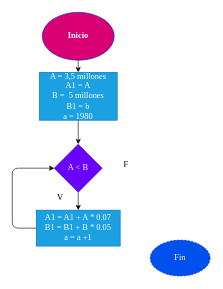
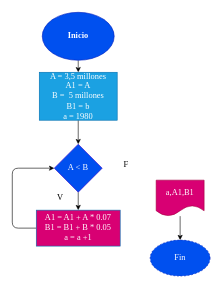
  <mxCell id="0" />
  <mxCell id="1" parent="0" />
  <mxCell id="2" value="" style="edgeStyle=none;html=1;" edge="1" parent="1" source="3" target="5"><mxGeometry relative="1" as="geometry" /></mxCell>
- <mxCell id="3" value="Inicio" style="ellipse;whiteSpace=wrap;html=1;fontFamily=Comic Sans MS;fontSize=14;fontStyle=1;fillColor=#d80073;fontColor=#ffffff;strokeColor=#001DBC;" parent="1" vertex="1"><mxGeometry x="70" y="20" width="120" height="80" as="geometry" /></mxCell>
+ <mxCell id="3" value="Inicio" style="ellipse;whiteSpace=wrap;html=1;fontFamily=Comic Sans MS;fontSize=14;fontStyle=1;fillColor=#0050ef;fontColor=#ffffff;strokeColor=#001DBC;" parent="1" vertex="1"><mxGeometry x="70" y="20" width="120" height="80" as="geometry" /></mxCell>
  <mxCell id="4" value="" style="edgeStyle=none;html=1;fontFamily=Comic Sans MS;fontSize=14;" parent="1" source="5" target="7" edge="1"><mxGeometry relative="1" as="geometry" /></mxCell>
  <mxCell id="5" value="A = 3,5 millones&lt;br&gt;A1 = A&lt;br&gt;B =&amp;nbsp; 5 millones&lt;br&gt;B1 = b&lt;br&gt;a = 1980" style="rounded=0;whiteSpace=wrap;html=1;fontFamily=Comic Sans MS;fontSize=14;fillColor=#1ba1e2;fontColor=#ffffff;strokeColor=#006EAF;" parent="1" vertex="1"><mxGeometry x="65" y="120" width="130" height="80" as="geometry" /></mxCell>
  <mxCell id="6" value="" style="edgeStyle=none;html=1;fontFamily=Comic Sans MS;fontSize=14;" parent="1" source="7" target="9" edge="1"><mxGeometry relative="1" as="geometry" /></mxCell>
- <mxCell id="7" value="A &amp;lt; B" style="rhombus;whiteSpace=wrap;html=1;fontFamily=Comic Sans MS;fontSize=14;fillColor=#6a00ff;fontColor=#ffffff;strokeColor=#3700CC;" parent="1" vertex="1"><mxGeometry x="90" y="240" width="80" height="80" as="geometry" /></mxCell>
+ <mxCell id="7" value="A &amp;lt; B" style="rhombus;whiteSpace=wrap;html=1;fontFamily=Comic Sans MS;fontSize=14;fillColor=#0050ef;fontColor=#ffffff;strokeColor=#3700CC;" parent="1" vertex="1"><mxGeometry x="90" y="240" width="80" height="80" as="geometry" /></mxCell>
  <mxCell id="8" style="edgeStyle=none;html=1;entryX=0;entryY=0.5;entryDx=0;entryDy=0;fontFamily=Comic Sans MS;fontSize=14;" parent="1" source="9" target="7" edge="1"><mxGeometry relative="1" as="geometry"><Array as="points"><mxPoint x="20" y="380" /><mxPoint x="20" y="280" /></Array></mxGeometry></mxCell>
- <mxCell id="9" value="A1 = A1 + A * 0.07&lt;br&gt;B1 = B1 + B * 0.05&lt;br&gt;a = a +1" style="rounded=0;whiteSpace=wrap;html=1;fontFamily=Comic Sans MS;fontSize=14;fillColor=#1ba1e2;fontColor=#ffffff;strokeColor=#006EAF;" parent="1" vertex="1"><mxGeometry x="60" y="350" width="140" height="60" as="geometry" /></mxCell>
+ <mxCell id="9" value="A1 = A1 + A * 0.07&lt;br&gt;B1 = B1 + B * 0.05&lt;br&gt;a = a +1" style="rounded=0;whiteSpace=wrap;html=1;fontFamily=Comic Sans MS;fontSize=14;fillColor=#d80073;fontColor=#ffffff;strokeColor=#006EAF;" parent="1" vertex="1"><mxGeometry x="60" y="350" width="140" height="60" as="geometry" /></mxCell>
+ <mxCell id="10" value="" style="edgeStyle=none;html=1;fontFamily=Comic Sans MS;fontSize=14;" parent="1" source="11" target="12" edge="1"><mxGeometry relative="1" as="geometry" /></mxCell>
+ <mxCell id="11" value="a,A1,B1" style="shape=document;whiteSpace=wrap;html=1;boundedLbl=1;fontFamily=Comic Sans MS;fontSize=14;fillColor=#d80073;fontColor=#ffffff;strokeColor=#A50040;" parent="1" vertex="1"><mxGeometry x="260" y="300" width="80" height="60" as="geometry" /></mxCell>
  <mxCell id="12" value="Fin" style="ellipse;whiteSpace=wrap;html=1;fontFamily=Comic Sans MS;fontSize=14;fillColor=#0050ef;fontColor=#ffffff;strokeColor=#001DBC;dashed=1;" parent="1" vertex="1"><mxGeometry x="250" y="400" width="100" height="60" as="geometry" /></mxCell>
  <mxCell id="13" value="F" style="text;html=1;strokeColor=none;fillColor=none;align=center;verticalAlign=middle;whiteSpace=wrap;rounded=0;fontFamily=Comic Sans MS;fontSize=14;" parent="1" vertex="1"><mxGeometry x="180" y="260" width="60" height="30" as="geometry" /></mxCell>
  <mxCell id="14" value="V" style="text;html=1;strokeColor=none;fillColor=none;align=center;verticalAlign=middle;whiteSpace=wrap;rounded=0;fontFamily=Comic Sans MS;fontSize=14;" parent="1" vertex="1"><mxGeometry x="70" y="315" width="60" height="30" as="geometry" /></mxCell>
